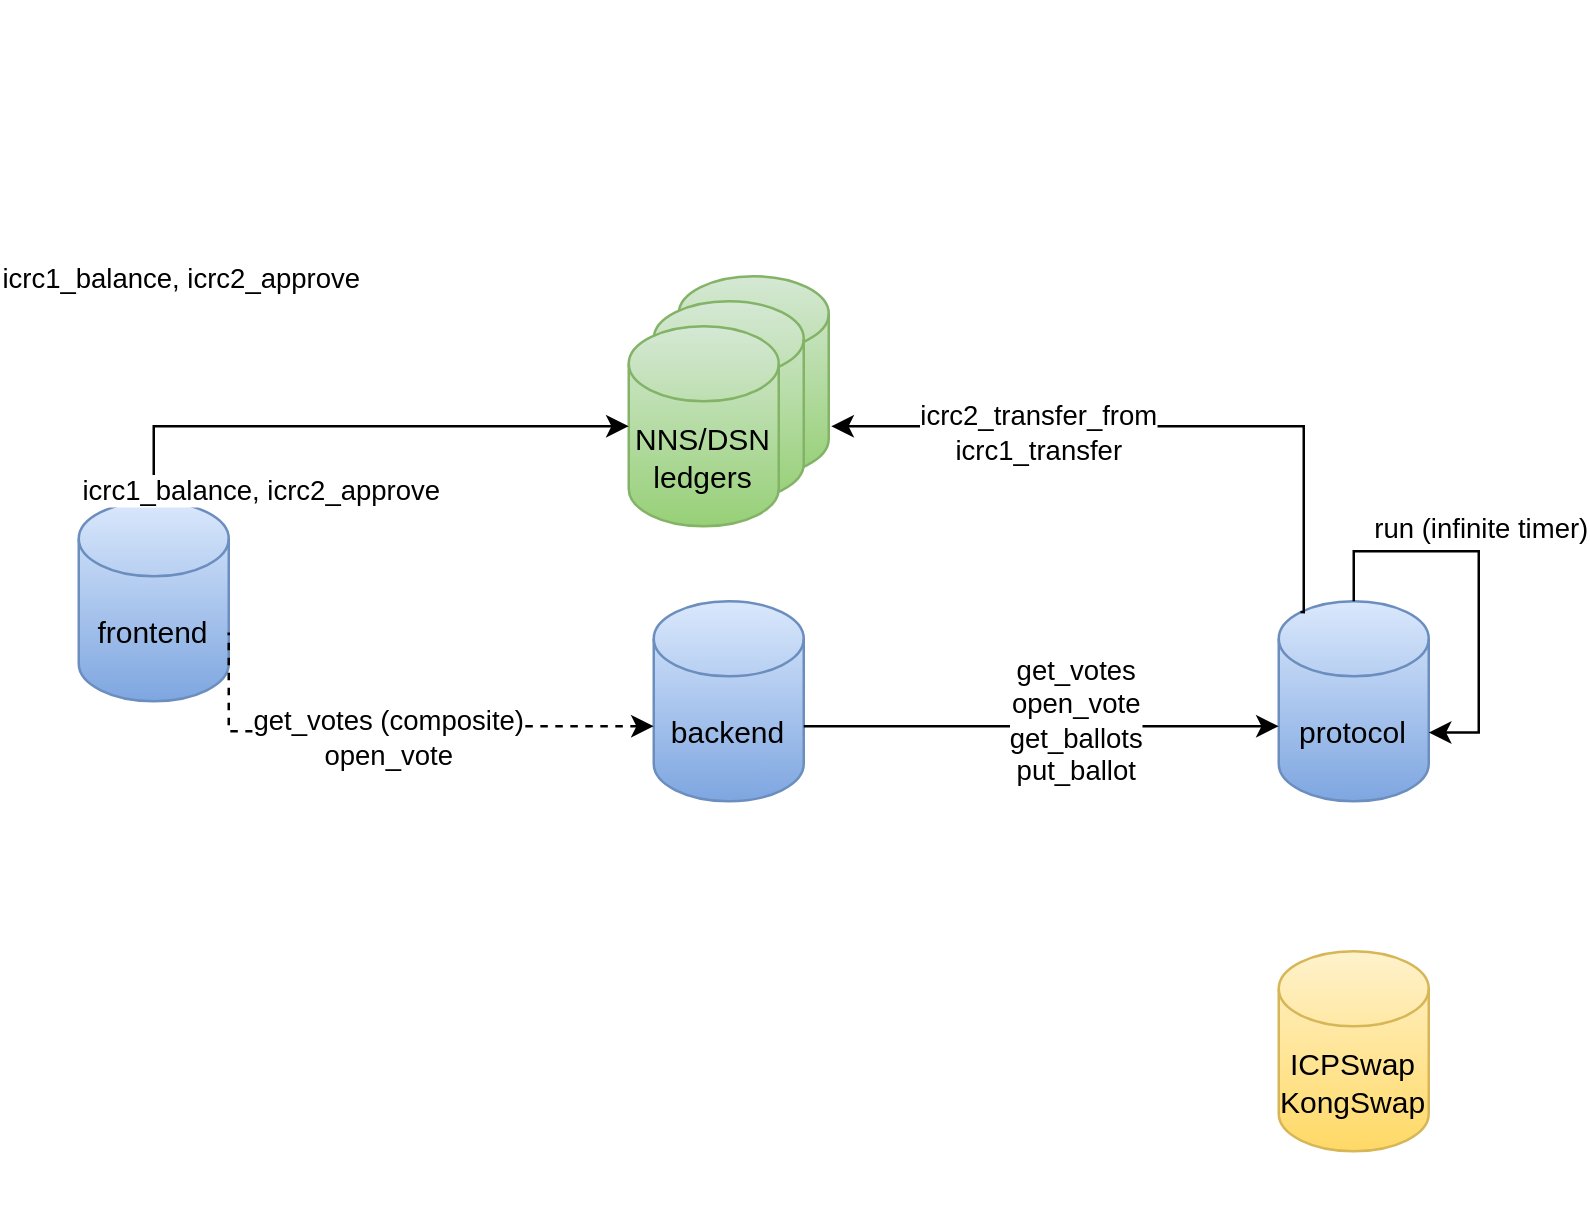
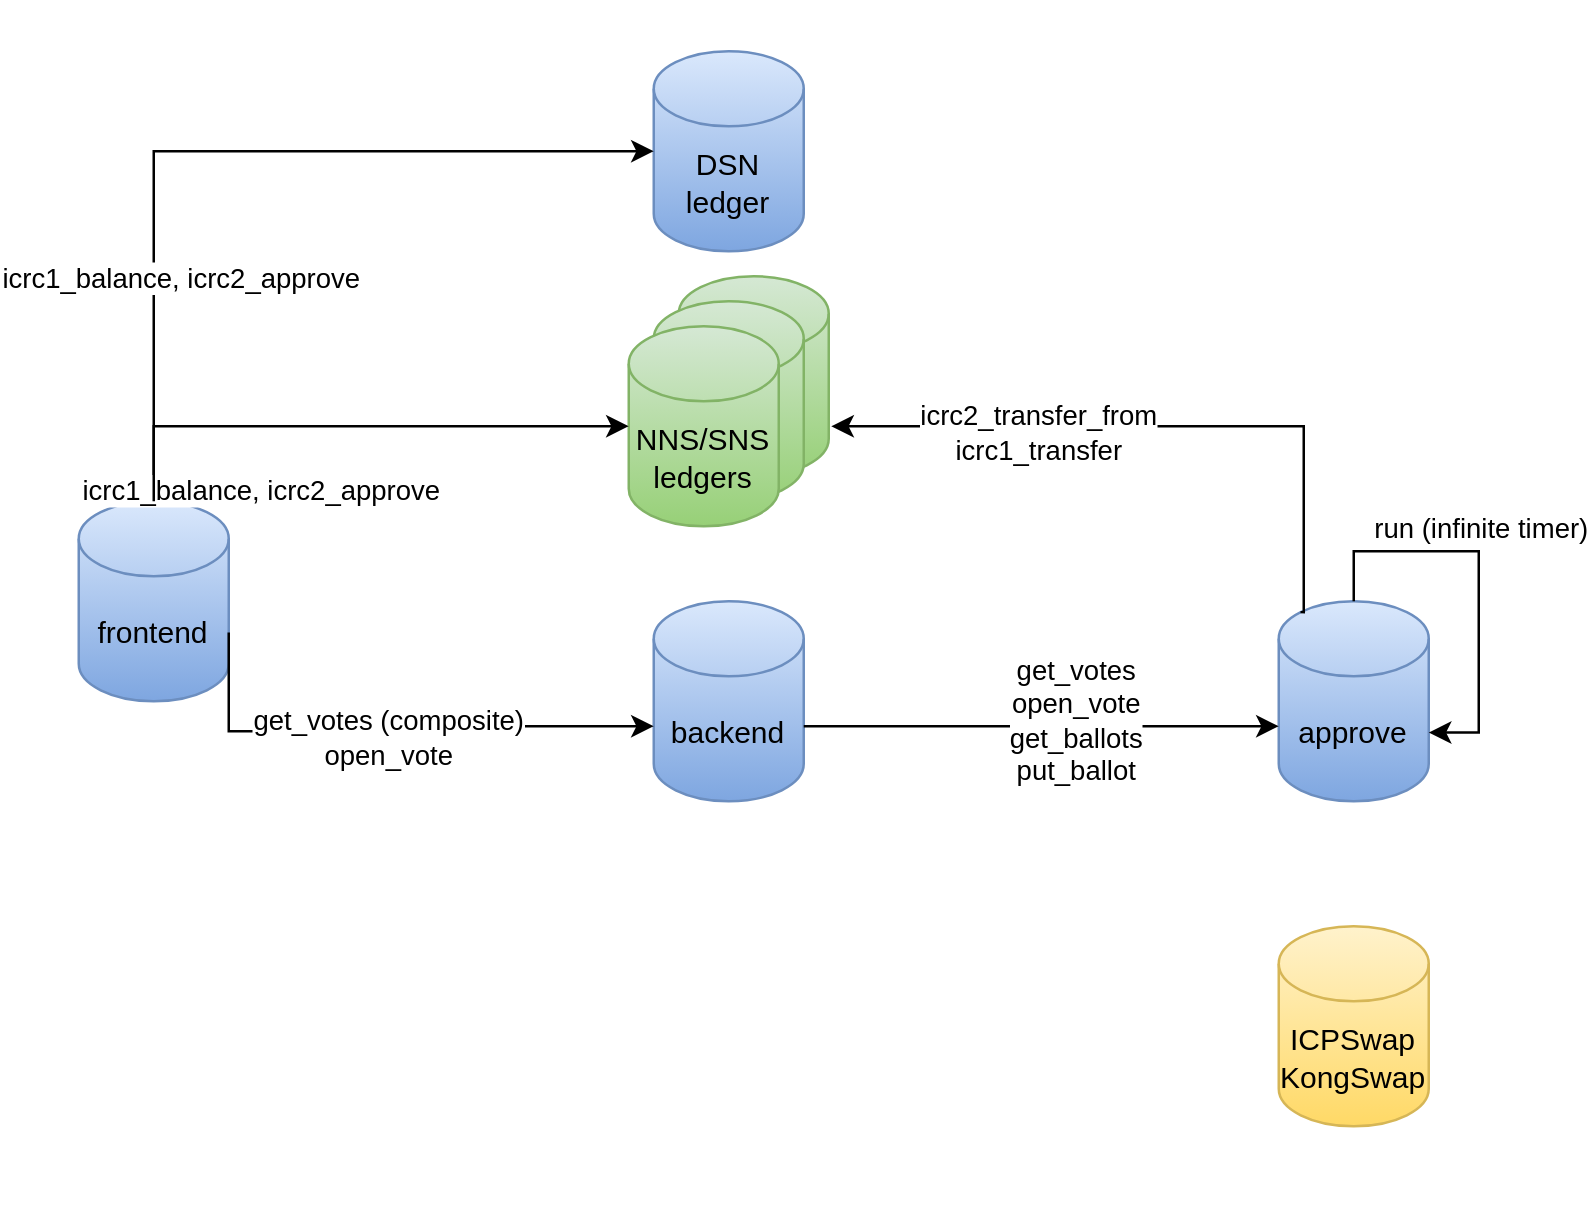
  <mxCell id="0" />
  <mxCell id="1" parent="0" />
  <mxCell id="2" value="" style="shape=cylinder3;whiteSpace=wrap;html=1;boundedLbl=1;backgroundOutline=1;size=15;fillColor=#d5e8d4;strokeColor=#82b366;gradientColor=#97d077;" vertex="1" parent="1"><mxGeometry x="260" y="110" width="60" height="80" as="geometry" /></mxCell>
  <mxCell id="3" value="" style="shape=cylinder3;whiteSpace=wrap;html=1;boundedLbl=1;backgroundOutline=1;size=15;fillColor=#d5e8d4;strokeColor=#82b366;gradientColor=#97d077;" vertex="1" parent="1"><mxGeometry x="250" y="120" width="60" height="80" as="geometry" /></mxCell>
- <mxCell id="4" value="protocol" style="shape=cylinder3;whiteSpace=wrap;html=1;boundedLbl=1;backgroundOutline=1;size=15;fillColor=#dae8fc;strokeColor=#6c8ebf;gradientColor=#7ea6e0;" parent="1" vertex="1"><mxGeometry x="500" y="240" width="60" height="80" as="geometry" /></mxCell>
- <mxCell id="5" value="NNS/DSN&lt;div&gt;ledgers&lt;/div&gt;" style="shape=cylinder3;whiteSpace=wrap;html=1;boundedLbl=1;backgroundOutline=1;size=15;fillColor=#d5e8d4;strokeColor=#82b366;gradientColor=#97d077;" parent="1" vertex="1"><mxGeometry x="240" y="130" width="60" height="80" as="geometry" /></mxCell>
+ <mxCell id="4" value="approve" style="shape=cylinder3;whiteSpace=wrap;html=1;boundedLbl=1;backgroundOutline=1;size=15;fillColor=#dae8fc;strokeColor=#6c8ebf;gradientColor=#7ea6e0;" parent="1" vertex="1"><mxGeometry x="500" y="240" width="60" height="80" as="geometry" /></mxCell>
+ <mxCell id="5" value="NNS/SNS&lt;div&gt;ledgers&lt;/div&gt;" style="shape=cylinder3;whiteSpace=wrap;html=1;boundedLbl=1;backgroundOutline=1;size=15;fillColor=#d5e8d4;strokeColor=#82b366;gradientColor=#97d077;" parent="1" vertex="1"><mxGeometry x="240" y="130" width="60" height="80" as="geometry" /></mxCell>
  <mxCell id="6" value="backend" style="shape=cylinder3;whiteSpace=wrap;html=1;boundedLbl=1;backgroundOutline=1;size=15;fillColor=#dae8fc;strokeColor=#6c8ebf;gradientColor=#7ea6e0;" parent="1" vertex="1"><mxGeometry x="250" y="240" width="60" height="80" as="geometry" /></mxCell>
+ <mxCell id="7" value="DSN&lt;div&gt;ledger&lt;/div&gt;" style="shape=cylinder3;whiteSpace=wrap;html=1;boundedLbl=1;backgroundOutline=1;size=15;fillColor=#dae8fc;strokeColor=#6c8ebf;gradientColor=#7ea6e0;" parent="1" vertex="1"><mxGeometry x="250" y="20" width="60" height="80" as="geometry" /></mxCell>
  <mxCell id="8" value="frontend" style="shape=cylinder3;whiteSpace=wrap;html=1;boundedLbl=1;backgroundOutline=1;size=15;fillColor=#dae8fc;strokeColor=#6c8ebf;gradientColor=#7ea6e0;" parent="1" vertex="1"><mxGeometry x="20" y="200" width="60" height="80" as="geometry" /></mxCell>
- <mxCell id="9" style="edgeStyle=orthogonalEdgeStyle;rounded=0;orthogonalLoop=1;jettySize=auto;html=1;entryX=1;entryY=0;entryDx=0;entryDy=52.5;entryPerimeter=0;startArrow=classic;startFill=1;endArrow=none;dashed=1;" parent="1" source="6" target="8" edge="1"><mxGeometry relative="1" as="geometry"><Array as="points"><mxPoint x="170" y="290" /><mxPoint x="170" y="292" /></Array></mxGeometry></mxCell>
+ <mxCell id="9" style="edgeStyle=orthogonalEdgeStyle;rounded=0;orthogonalLoop=1;jettySize=auto;html=1;entryX=1;entryY=0;entryDx=0;entryDy=52.5;entryPerimeter=0;startArrow=classic;startFill=1;endArrow=none;" parent="1" source="6" target="8" edge="1"><mxGeometry relative="1" as="geometry"><Array as="points"><mxPoint x="170" y="290" /><mxPoint x="170" y="292" /></Array></mxGeometry></mxCell>
  <mxCell id="10" value="get_votes (composite)&lt;div&gt;&lt;span style=&quot;background-color: light-dark(#ffffff, var(--ge-dark-color, #121212)); color: light-dark(rgb(0, 0, 0), rgb(255, 255, 255));&quot;&gt;open_vote&lt;/span&gt;&lt;/div&gt;" style="edgeLabel;html=1;align=center;verticalAlign=middle;resizable=0;points=[];" parent="9" vertex="1" connectable="0"><mxGeometry x="0.145" y="2" relative="1" as="geometry"><mxPoint x="12" as="offset" /></mxGeometry></mxCell>
  <mxCell id="11" style="edgeStyle=orthogonalEdgeStyle;rounded=0;orthogonalLoop=1;jettySize=auto;html=1;startArrow=classic;startFill=1;endArrow=none;" parent="1" source="4" edge="1"><mxGeometry relative="1" as="geometry"><mxPoint x="310" y="290" as="targetPoint" /><Array as="points"><mxPoint x="310" y="290" /></Array></mxGeometry></mxCell>
  <mxCell id="12" value="get_votes&lt;div&gt;open_vote&lt;/div&gt;&lt;div&gt;&lt;div&gt;get_ballots&lt;/div&gt;&lt;div&gt;put_ballot&lt;/div&gt;&lt;/div&gt;" style="edgeLabel;html=1;align=center;verticalAlign=middle;resizable=0;points=[];" parent="11" vertex="1" connectable="0"><mxGeometry x="-0.133" y="-3" relative="1" as="geometry"><mxPoint as="offset" /></mxGeometry></mxCell>
  <mxCell id="13" style="edgeStyle=orthogonalEdgeStyle;rounded=0;orthogonalLoop=1;jettySize=auto;html=1;" parent="1" source="8" edge="1"><mxGeometry relative="1" as="geometry"><Array as="points"><mxPoint x="50" y="170" /><mxPoint x="240" y="170" /></Array><mxPoint x="240" y="170" as="targetPoint" /></mxGeometry></mxCell>
  <mxCell id="14" value="icrc1_balance, icrc2_approve" style="edgeLabel;html=1;align=center;verticalAlign=middle;resizable=0;points=[];" parent="13" vertex="1" connectable="0"><mxGeometry x="-0.469" y="4" relative="1" as="geometry"><mxPoint x="14" y="29" as="offset" /></mxGeometry></mxCell>
+ <mxCell id="15" style="edgeStyle=orthogonalEdgeStyle;rounded=0;orthogonalLoop=1;jettySize=auto;html=1;entryX=0;entryY=0.5;entryDx=0;entryDy=0;entryPerimeter=0;" parent="1" source="8" target="7" edge="1"><mxGeometry relative="1" as="geometry"><Array as="points"><mxPoint x="50" y="60" /></Array></mxGeometry></mxCell>
  <mxCell id="16" style="edgeStyle=orthogonalEdgeStyle;rounded=0;orthogonalLoop=1;jettySize=auto;html=1;entryX=1;entryY=0;entryDx=0;entryDy=52.5;entryPerimeter=0;" parent="1" source="4" target="4" edge="1"><mxGeometry relative="1" as="geometry" /></mxCell>
  <mxCell id="17" value="run (infinite timer)" style="edgeLabel;html=1;align=center;verticalAlign=middle;resizable=0;points=[];" parent="16" vertex="1" connectable="0"><mxGeometry x="-0.031" y="-2" relative="1" as="geometry"><mxPoint x="2" y="-19" as="offset" /></mxGeometry></mxCell>
  <mxCell id="18" style="edgeStyle=orthogonalEdgeStyle;rounded=0;orthogonalLoop=1;jettySize=auto;html=1;startArrow=classic;startFill=1;endArrow=none;entryX=0.145;entryY=0;entryDx=0;entryDy=4.35;entryPerimeter=0;" parent="1" target="4" edge="1"><mxGeometry relative="1" as="geometry"><mxPoint x="321" y="170" as="sourcePoint" /><mxPoint x="510" y="240" as="targetPoint" /><Array as="points"><mxPoint x="510" y="170" /><mxPoint x="510" y="244" /></Array></mxGeometry></mxCell>
  <mxCell id="19" value="icrc2_transfer_from&lt;div&gt;icrc1_transfer&lt;/div&gt;" style="edgeLabel;html=1;align=center;verticalAlign=middle;resizable=0;points=[];" parent="18" vertex="1" connectable="0"><mxGeometry x="-0.144" y="-2" relative="1" as="geometry"><mxPoint x="-31" as="offset" /></mxGeometry></mxCell>
  <mxCell id="20" value="icrc1_balance, icrc2_approve" style="edgeLabel;html=1;align=center;verticalAlign=middle;resizable=0;points=[];" parent="1" vertex="1" connectable="0"><mxGeometry x="60" y="110" as="geometry" /></mxCell>
- <mxCell id="21" value="ICPSwap&lt;div&gt;KongSwap&lt;/div&gt;" style="shape=cylinder3;whiteSpace=wrap;html=1;boundedLbl=1;backgroundOutline=1;size=15;fillColor=#fff2cc;strokeColor=#d6b656;gradientColor=#ffd966;" vertex="1" parent="1"><mxGeometry x="500" y="380" width="60" height="80" as="geometry" /></mxCell>
+ <mxCell id="21" value="ICPSwap&lt;div&gt;KongSwap&lt;/div&gt;" style="shape=cylinder3;whiteSpace=wrap;html=1;boundedLbl=1;backgroundOutline=1;size=15;fillColor=#fff2cc;strokeColor=#d6b656;gradientColor=#ffd966;" vertex="1" parent="1"><mxGeometry x="500" y="370" width="60" height="80" as="geometry" /></mxCell>
